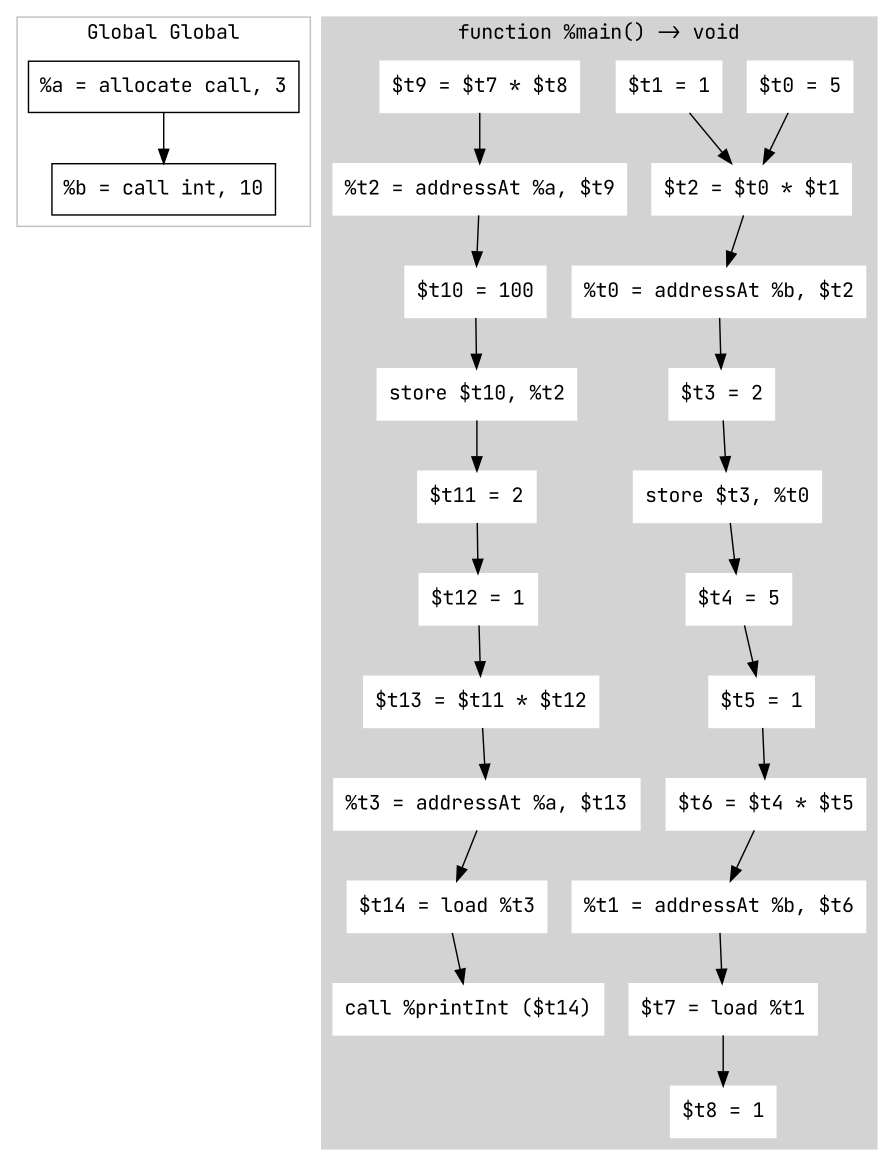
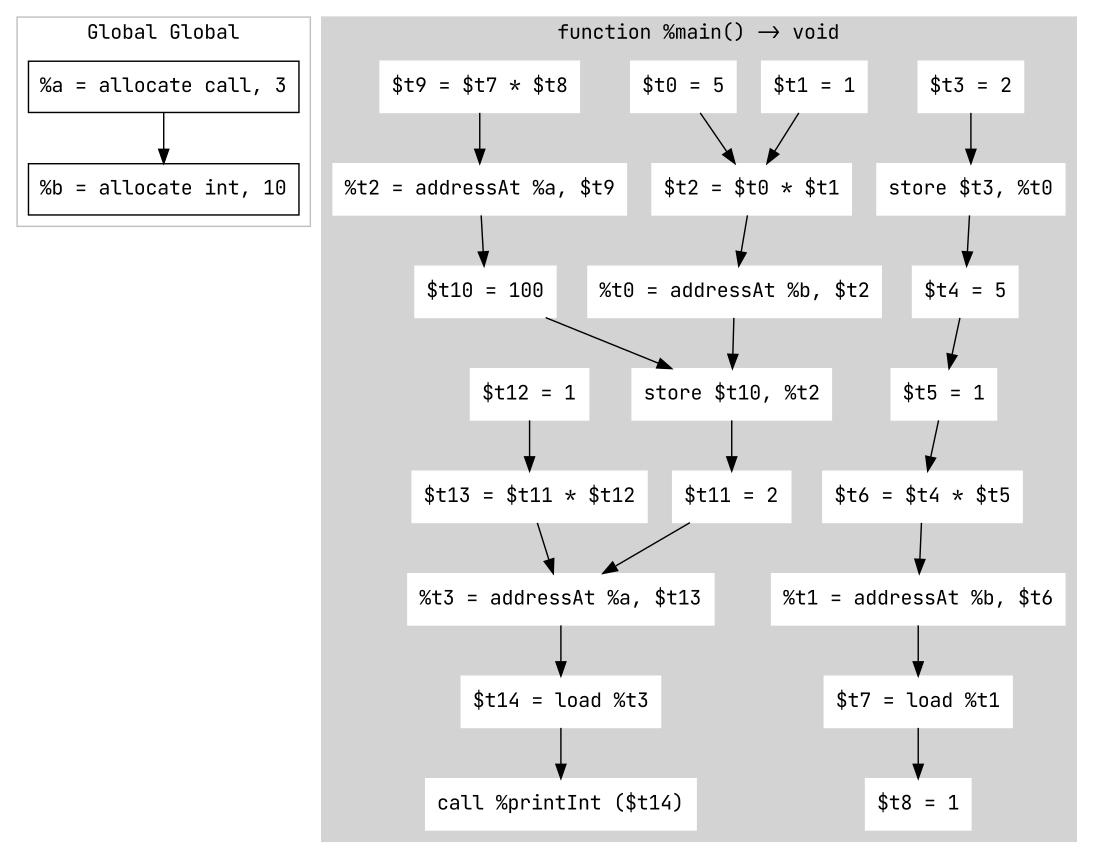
  digraph {
    fontname="JetBrains Mono"
    node [fontname="JetBrains Mono" shape=rectangle color=white style=filled]
    edge [fontname="JetBrains Mono"]
    n1 [label="%a = allocate call, 3" color="" style=""]
-   n2 [label="%b = call int, 10" color="" style=""]
+   n2 [label="%b = allocate int, 10" color="" style=""]
    n3 [label="$t0 = 5"]
    n4 [label="$t1 = 1"]
    n5 [label="$t2 = $t0 * $t1"]
    n6 [label="%t0 = addressAt %b, $t2"]
    n7 [label="$t3 = 2"]
    n8 [label="store $t3, %t0"]
    n9 [label="$t4 = 5"]
    n10 [label="$t5 = 1"]
    n11 [label="$t6 = $t4 * $t5"]
    n12 [label="%t1 = addressAt %b, $t6"]
    n13 [label="$t7 = load %t1"]
    n14 [label="$t8 = 1"]
    n15 [label="$t9 = $t7 * $t8"]
    n16 [label="%t2 = addressAt %a, $t9"]
    n17 [label="$t10 = 100"]
    n18 [label="store $t10, %t2"]
    n19 [label="$t11 = 2"]
    n20 [label="$t12 = 1"]
    n21 [label="$t13 = $t11 * $t12"]
    n22 [label="%t3 = addressAt %a, $t13"]
    n23 [label="$t14 = load %t3"]
    n24 [label="call %printInt ($t14)"]
    subgraph cluster_1 {
      color=grey
      label="Global Global"
      n1
      n2
    }
    subgraph cluster_2 {
      color=lightgrey
      label="function %main() -> void"
      style=filled
      n3
      n4
      n5
      n6
      n7
      n8
      n9
      n10
      n11
      n12
      n13
      n14
      n15
      n16
      n17
      n18
      n19
      n20
      n21
      n22
      n23
      n24
    }
    n1 -> n2
    n3 -> n5
    n4 -> n5
    n5 -> n6
-   n6 -> n7
+   n6 -> n18
    n7 -> n8
    n8 -> n9
    n9 -> n10
    n10 -> n11
    n11 -> n12
    n12 -> n13
    n13 -> n14
    n15 -> n16
    n16 -> n17
    n17 -> n18
    n18 -> n19
-   n19 -> n20
+   n19 -> n22
    n20 -> n21
    n21 -> n22
    n22 -> n23
    n23 -> n24
  }
